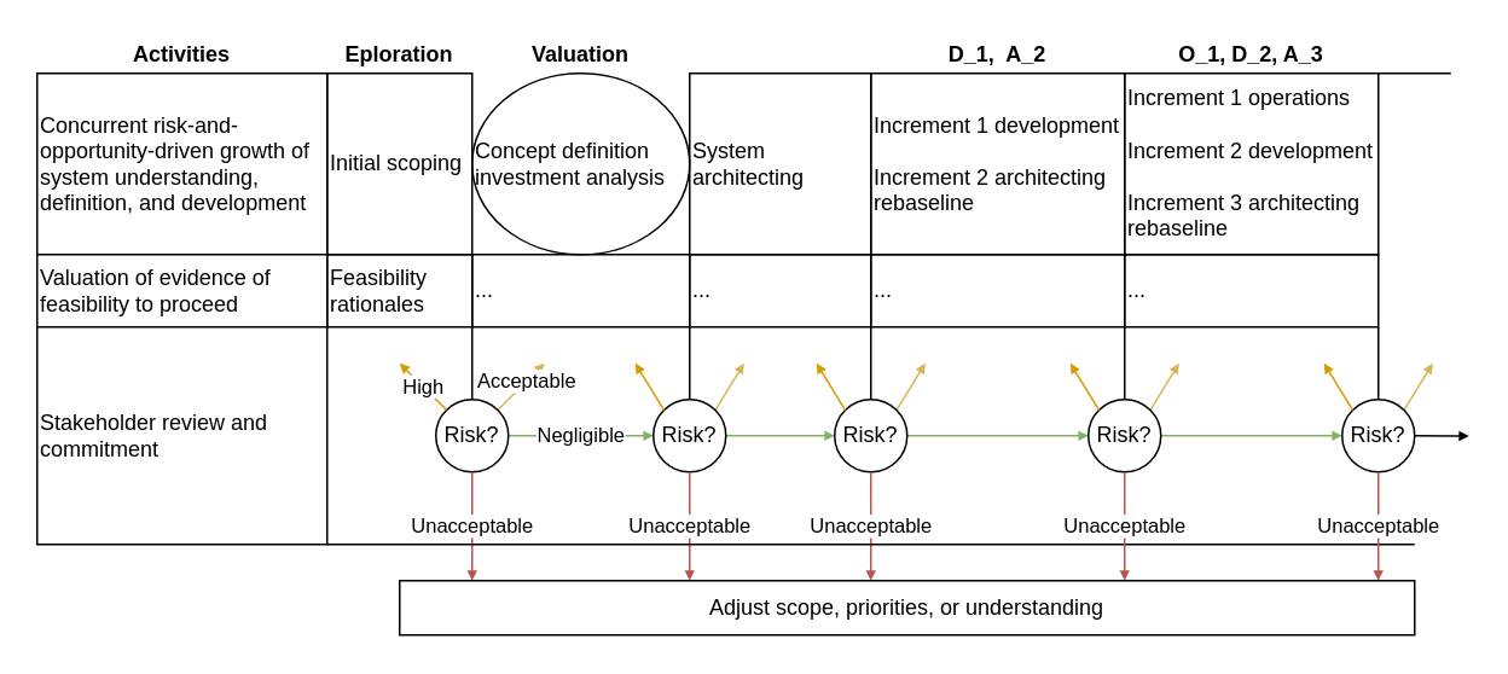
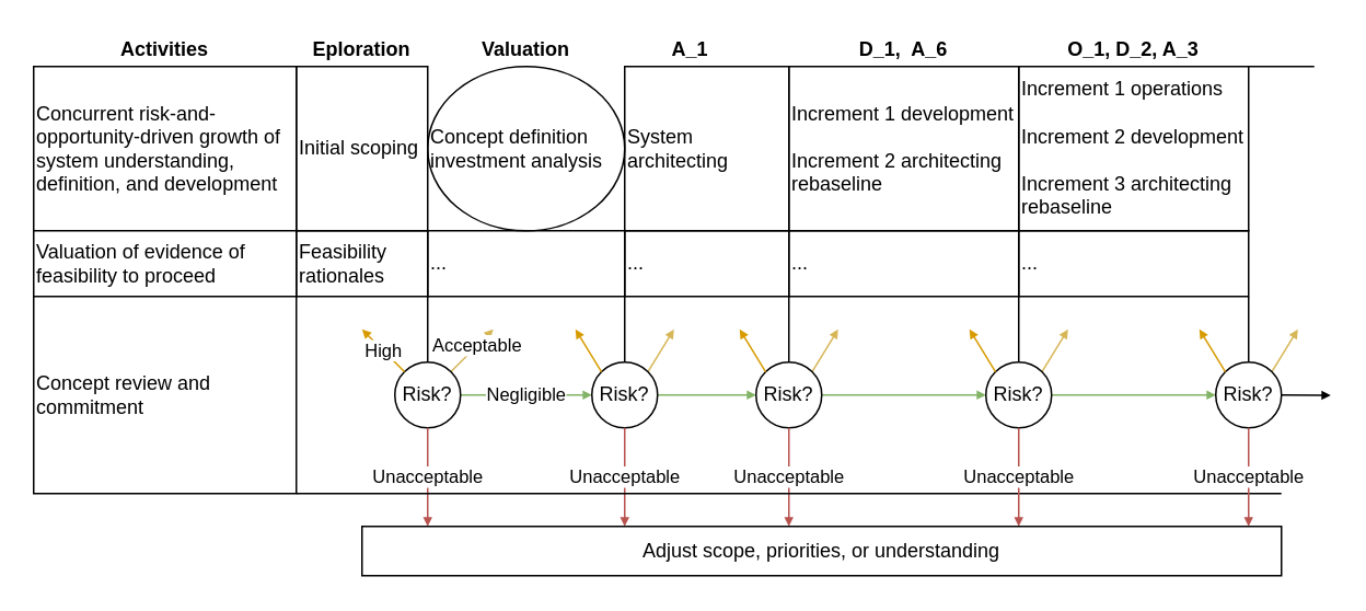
  <mxCell id="0" />
  <mxCell id="1" parent="0" />
  <mxCell id="2" value="&lt;b&gt;Activities&lt;/b&gt;" style="rounded=0;whiteSpace=wrap;html=1;strokeColor=none;fillColor=none;" vertex="1" parent="1"><mxGeometry y="20" width="160" height="20" as="geometry" x="20" /></mxCell>
  <mxCell id="3" value="Concurrent risk-and-opportunity-driven growth of system understanding, definition, and development" style="rounded=0;whiteSpace=wrap;html=1;align=left;" vertex="1" parent="1"><mxGeometry y="40" width="160" height="100" as="geometry" x="20" /></mxCell>
  <mxCell id="4" value="Valuation of evidence of feasibility to proceed" style="rounded=0;whiteSpace=wrap;html=1;align=left;" vertex="1" parent="1"><mxGeometry y="140" width="160" height="40" as="geometry" x="20" /></mxCell>
- <mxCell id="5" value="Stakeholder review and commitment" style="rounded=0;whiteSpace=wrap;html=1;align=left;" vertex="1" parent="1"><mxGeometry y="180" width="160" height="120" as="geometry" x="20" /></mxCell>
+ <mxCell id="5" value="Concept review and commitment" style="rounded=0;whiteSpace=wrap;html=1;align=left;" vertex="1" parent="1"><mxGeometry y="180" width="160" height="120" as="geometry" x="20" /></mxCell>
  <mxCell id="6" value="Acceptable" style="edgeStyle=none;html=1;exitX=1;exitY=0;exitDx=0;exitDy=0;endArrow=block;endFill=1;startSize=3;endSize=3;fillColor=#fff2cc;strokeColor=#d6b656;" edge="1" parent="1" source="9"><mxGeometry x="0.227" relative="1" as="geometry"><mxPoint x="294.142" y="225.858" as="sourcePoint" /><mxPoint x="300" y="200" as="targetPoint" /><mxPoint as="offset" /></mxGeometry></mxCell>
  <mxCell id="7" style="edgeStyle=none;rounded=0;html=1;entryX=1;entryY=1;entryDx=0;entryDy=0;endArrow=none;endFill=0;startSize=3;endSize=3;exitX=0.5;exitY=0;exitDx=0;exitDy=0;" edge="1" parent="1" source="9" target="12"><mxGeometry relative="1" as="geometry"><mxPoint x="300" y="240" as="sourcePoint" /><mxPoint x="280" y="220" as="targetPoint" /></mxGeometry></mxCell>
  <mxCell id="8" value="Negligible" style="edgeStyle=none;rounded=0;html=1;exitX=1;exitY=0.5;exitDx=0;exitDy=0;entryX=0;entryY=0.5;entryDx=0;entryDy=0;endArrow=block;endFill=1;startSize=3;endSize=3;fillColor=#d5e8d4;strokeColor=#82b366;" edge="1" parent="1" source="9" target="23"><mxGeometry relative="1" as="geometry" /></mxCell>
  <mxCell id="9" value="Risk?" style="ellipse;whiteSpace=wrap;html=1;fillColor=none;" vertex="1" parent="1"><mxGeometry x="240" y="220" width="40" height="40" as="geometry" /></mxCell>
  <mxCell id="10" value="High" style="endArrow=block;html=1;exitX=0;exitY=0;exitDx=0;exitDy=0;endFill=1;startSize=3;endSize=3;fillColor=#ffe6cc;strokeColor=#d79b00;" edge="1" parent="1" source="9"><mxGeometry width="50" height="50" relative="1" as="geometry"><mxPoint x="200" y="260" as="sourcePoint" /><mxPoint x="220" y="200" as="targetPoint" /></mxGeometry></mxCell>
  <mxCell id="11" value="Initial scoping" style="rounded=0;whiteSpace=wrap;html=1;fillColor=none;align=left;" vertex="1" parent="1"><mxGeometry x="180" y="40" width="80" height="100" as="geometry" /></mxCell>
  <mxCell id="12" value="Feasibility rationales" style="rounded=0;whiteSpace=wrap;html=1;fillColor=none;align=left;" vertex="1" parent="1"><mxGeometry x="180" y="140" width="80" height="40" as="geometry" /></mxCell>
  <mxCell id="13" value="Unacceptable" style="edgeStyle=none;html=1;endArrow=block;endFill=1;startSize=3;endSize=3;exitX=0.5;exitY=1;exitDx=0;exitDy=0;fillColor=#f8cecc;strokeColor=#b85450;" edge="1" parent="1" source="9"><mxGeometry relative="1" as="geometry"><mxPoint x="280" y="260" as="sourcePoint" /><mxPoint x="260" y="320" as="targetPoint" /></mxGeometry></mxCell>
  <mxCell id="14" value="Concept definition investment analysis" style="ellipse;whiteSpace=wrap;html=1;fillColor=none;align=left;" vertex="1" parent="1"><mxGeometry x="260" y="40" width="120" height="100" as="geometry" /></mxCell>
  <mxCell id="15" value="..." style="rounded=0;whiteSpace=wrap;html=1;fillColor=none;align=left;" vertex="1" parent="1"><mxGeometry x="260" y="140" width="120" height="40" as="geometry" /></mxCell>
  <mxCell id="16" value="System architecting" style="rounded=0;whiteSpace=wrap;html=1;fillColor=none;align=left;" vertex="1" parent="1"><mxGeometry x="380" y="40" width="100" height="100" as="geometry" /></mxCell>
  <mxCell id="17" value="..." style="rounded=0;whiteSpace=wrap;html=1;fillColor=none;align=left;" vertex="1" parent="1"><mxGeometry x="380" y="140" width="100" height="40" as="geometry" /></mxCell>
  <mxCell id="18" value="Increment 1 development&lt;br&gt;&lt;br&gt;Increment 2 architecting rebaseline" style="rounded=0;whiteSpace=wrap;html=1;fillColor=none;align=left;" vertex="1" parent="1"><mxGeometry x="480" y="40" width="140" height="100" as="geometry" /></mxCell>
  <mxCell id="19" value="..." style="rounded=0;whiteSpace=wrap;html=1;fillColor=none;align=left;" vertex="1" parent="1"><mxGeometry x="480" y="140" width="140" height="40" as="geometry" /></mxCell>
  <mxCell id="20" value="" style="edgeStyle=none;html=1;exitX=1;exitY=0;exitDx=0;exitDy=0;endArrow=block;endFill=1;startSize=3;endSize=3;fillColor=#fff2cc;strokeColor=#d6b656;" edge="1" parent="1" source="23"><mxGeometry x="0.227" relative="1" as="geometry"><mxPoint x="414.142" y="225.858" as="sourcePoint" /><mxPoint x="410" y="200" as="targetPoint" /><mxPoint as="offset" /></mxGeometry></mxCell>
  <mxCell id="21" style="edgeStyle=none;rounded=0;html=1;exitX=0.5;exitY=0;exitDx=0;exitDy=0;entryX=0;entryY=1;entryDx=0;entryDy=0;endArrow=none;endFill=0;startSize=3;endSize=3;" edge="1" parent="1" source="23" target="17"><mxGeometry relative="1" as="geometry" /></mxCell>
  <mxCell id="22" style="edgeStyle=none;rounded=0;html=1;exitX=1;exitY=0.5;exitDx=0;exitDy=0;entryX=0;entryY=0.5;entryDx=0;entryDy=0;endArrow=block;endFill=1;startSize=3;endSize=3;fillColor=#d5e8d4;strokeColor=#82b366;" edge="1" parent="1" source="23" target="29"><mxGeometry relative="1" as="geometry" /></mxCell>
  <mxCell id="23" value="Risk?" style="ellipse;whiteSpace=wrap;html=1;fillColor=none;" vertex="1" parent="1"><mxGeometry x="360" y="220" width="40" height="40" as="geometry" /></mxCell>
  <mxCell id="24" value="" style="endArrow=block;html=1;exitX=0;exitY=0;exitDx=0;exitDy=0;endFill=1;startSize=3;endSize=3;fillColor=#ffe6cc;strokeColor=#d79b00;" edge="1" parent="1" source="23"><mxGeometry width="50" height="50" relative="1" as="geometry"><mxPoint x="320" y="260" as="sourcePoint" /><mxPoint x="350" y="200" as="targetPoint" /></mxGeometry></mxCell>
  <mxCell id="25" value="Unacceptable" style="edgeStyle=none;html=1;endArrow=block;endFill=1;startSize=3;endSize=3;exitX=0.5;exitY=1;exitDx=0;exitDy=0;fillColor=#f8cecc;strokeColor=#b85450;" edge="1" parent="1" source="23"><mxGeometry relative="1" as="geometry"><mxPoint x="400" y="260" as="sourcePoint" /><mxPoint x="380" y="320" as="targetPoint" /></mxGeometry></mxCell>
  <mxCell id="26" value="" style="edgeStyle=none;html=1;exitX=1;exitY=0;exitDx=0;exitDy=0;endArrow=block;endFill=1;startSize=3;endSize=3;fillColor=#fff2cc;strokeColor=#d6b656;" edge="1" parent="1"><mxGeometry x="0.227" relative="1" as="geometry"><mxPoint x="494.142" y="225.858" as="sourcePoint" /><mxPoint x="510" y="200" as="targetPoint" /><mxPoint as="offset" /></mxGeometry></mxCell>
  <mxCell id="27" style="edgeStyle=none;rounded=0;html=1;exitX=0.5;exitY=0;exitDx=0;exitDy=0;entryX=0;entryY=1;entryDx=0;entryDy=0;endArrow=none;endFill=0;startSize=3;endSize=3;" edge="1" parent="1" target="19"><mxGeometry relative="1" as="geometry"><mxPoint x="480" y="220" as="sourcePoint" /></mxGeometry></mxCell>
  <mxCell id="28" style="edgeStyle=none;rounded=0;html=1;exitX=1;exitY=0.5;exitDx=0;exitDy=0;entryX=0;entryY=0.5;entryDx=0;entryDy=0;endArrow=block;endFill=1;startSize=3;endSize=3;fillColor=#d5e8d4;strokeColor=#82b366;" edge="1" parent="1" target="38"><mxGeometry relative="1" as="geometry"><mxPoint x="500" y="240" as="sourcePoint" /></mxGeometry></mxCell>
  <mxCell id="29" value="Risk?" style="ellipse;whiteSpace=wrap;html=1;fillColor=none;" vertex="1" parent="1"><mxGeometry x="460" y="220" width="40" height="40" as="geometry" /></mxCell>
  <mxCell id="30" value="" style="endArrow=block;html=1;exitX=0;exitY=0;exitDx=0;exitDy=0;endFill=1;startSize=3;endSize=3;fillColor=#ffe6cc;strokeColor=#d79b00;" edge="1" parent="1" source="29"><mxGeometry width="50" height="50" relative="1" as="geometry"><mxPoint x="400" y="260" as="sourcePoint" /><mxPoint x="450" y="200" as="targetPoint" /></mxGeometry></mxCell>
  <mxCell id="31" value="Unacceptable" style="edgeStyle=none;html=1;endArrow=block;endFill=1;startSize=3;endSize=3;exitX=0.5;exitY=1;exitDx=0;exitDy=0;fillColor=#f8cecc;strokeColor=#b85450;" edge="1" parent="1"><mxGeometry relative="1" as="geometry"><mxPoint x="480" y="260" as="sourcePoint" /><mxPoint x="480" y="320" as="targetPoint" /></mxGeometry></mxCell>
  <mxCell id="32" value="" style="endArrow=none;html=1;rounded=0;startSize=3;endSize=3;exitX=1;exitY=1;exitDx=0;exitDy=0;" edge="1" parent="1" source="5"><mxGeometry width="50" height="50" relative="1" as="geometry"><mxPoint x="370" y="180" as="sourcePoint" /><mxPoint x="780" y="300" as="targetPoint" /><Array as="points"><mxPoint x="480" y="300" /></Array></mxGeometry></mxCell>
  <mxCell id="33" value="Increment 1 operations&lt;br&gt;&lt;br&gt;Increment 2 development&lt;br&gt;&lt;br&gt;Increment 3 architecting rebaseline" style="rounded=0;whiteSpace=wrap;html=1;fillColor=none;align=left;" vertex="1" parent="1"><mxGeometry x="620" y="40" width="140" height="100" as="geometry" /></mxCell>
  <mxCell id="34" value="..." style="rounded=0;whiteSpace=wrap;html=1;fillColor=none;align=left;" vertex="1" parent="1"><mxGeometry x="620" y="140" width="140" height="40" as="geometry" /></mxCell>
  <mxCell id="35" value="" style="edgeStyle=none;html=1;exitX=1;exitY=0;exitDx=0;exitDy=0;endArrow=block;endFill=1;startSize=3;endSize=3;fillColor=#fff2cc;strokeColor=#d6b656;" edge="1" parent="1" source="38"><mxGeometry x="0.227" relative="1" as="geometry"><mxPoint x="654.142" y="225.858" as="sourcePoint" /><mxPoint x="650" y="200" as="targetPoint" /><mxPoint as="offset" /></mxGeometry></mxCell>
  <mxCell id="36" style="edgeStyle=none;rounded=0;html=1;exitX=0.5;exitY=0;exitDx=0;exitDy=0;entryX=0;entryY=1;entryDx=0;entryDy=0;endArrow=none;endFill=0;startSize=3;endSize=3;" edge="1" parent="1" source="38"><mxGeometry relative="1" as="geometry"><mxPoint x="620" y="180" as="targetPoint" /></mxGeometry></mxCell>
  <mxCell id="37" style="edgeStyle=none;rounded=0;html=1;exitX=1;exitY=0.5;exitDx=0;exitDy=0;entryX=0;entryY=0.5;entryDx=0;entryDy=0;endArrow=block;endFill=1;startSize=3;endSize=3;fillColor=#d5e8d4;strokeColor=#82b366;" edge="1" parent="1" source="38" target="44"><mxGeometry relative="1" as="geometry" /></mxCell>
  <mxCell id="38" value="Risk?" style="ellipse;whiteSpace=wrap;html=1;fillColor=none;" vertex="1" parent="1"><mxGeometry x="600" y="220" width="40" height="40" as="geometry" /></mxCell>
  <mxCell id="39" value="" style="endArrow=block;html=1;exitX=0;exitY=0;exitDx=0;exitDy=0;endFill=1;startSize=3;endSize=3;fillColor=#ffe6cc;strokeColor=#d79b00;" edge="1" parent="1" source="38"><mxGeometry width="50" height="50" relative="1" as="geometry"><mxPoint x="560" y="260" as="sourcePoint" /><mxPoint x="590" y="200" as="targetPoint" /></mxGeometry></mxCell>
  <mxCell id="40" value="Unacceptable" style="edgeStyle=none;html=1;endArrow=block;endFill=1;startSize=3;endSize=3;exitX=0.5;exitY=1;exitDx=0;exitDy=0;fillColor=#f8cecc;strokeColor=#b85450;" edge="1" parent="1" source="38"><mxGeometry relative="1" as="geometry"><mxPoint x="640" y="260" as="sourcePoint" /><mxPoint x="620" y="320" as="targetPoint" /></mxGeometry></mxCell>
  <mxCell id="41" value="" style="edgeStyle=none;html=1;exitX=1;exitY=0;exitDx=0;exitDy=0;endArrow=block;endFill=1;startSize=3;endSize=3;fillColor=#fff2cc;strokeColor=#d6b656;" edge="1" parent="1" source="44"><mxGeometry x="0.227" relative="1" as="geometry"><mxPoint x="794.142" y="225.858" as="sourcePoint" /><mxPoint x="790" y="200" as="targetPoint" /><mxPoint as="offset" /></mxGeometry></mxCell>
  <mxCell id="42" style="edgeStyle=none;rounded=0;html=1;exitX=0.5;exitY=0;exitDx=0;exitDy=0;entryX=0;entryY=1;entryDx=0;entryDy=0;endArrow=none;endFill=0;startSize=3;endSize=3;" edge="1" parent="1" source="44"><mxGeometry relative="1" as="geometry"><mxPoint x="760" y="180" as="targetPoint" /></mxGeometry></mxCell>
  <mxCell id="43" style="edgeStyle=none;rounded=0;html=1;exitX=1;exitY=0.5;exitDx=0;exitDy=0;endArrow=block;endFill=1;startSize=3;endSize=3;" edge="1" parent="1" source="44"><mxGeometry relative="1" as="geometry"><mxPoint x="810" y="240.167" as="targetPoint" /></mxGeometry></mxCell>
  <mxCell id="44" value="Risk?" style="ellipse;whiteSpace=wrap;html=1;fillColor=none;" vertex="1" parent="1"><mxGeometry x="740" y="220" width="40" height="40" as="geometry" /></mxCell>
  <mxCell id="45" value="" style="endArrow=block;html=1;exitX=0;exitY=0;exitDx=0;exitDy=0;endFill=1;startSize=3;endSize=3;fillColor=#ffe6cc;strokeColor=#d79b00;" edge="1" parent="1" source="44"><mxGeometry width="50" height="50" relative="1" as="geometry"><mxPoint x="700" y="260" as="sourcePoint" /><mxPoint x="730" y="200" as="targetPoint" /></mxGeometry></mxCell>
  <mxCell id="46" value="Unacceptable" style="edgeStyle=none;html=1;endArrow=block;endFill=1;startSize=3;endSize=3;exitX=0.5;exitY=1;exitDx=0;exitDy=0;fillColor=#f8cecc;strokeColor=#b85450;" edge="1" parent="1" source="44"><mxGeometry relative="1" as="geometry"><mxPoint x="780" y="260" as="sourcePoint" /><mxPoint x="760" y="320" as="targetPoint" /></mxGeometry></mxCell>
  <mxCell id="47" value="" style="endArrow=none;html=1;rounded=0;startSize=3;endSize=3;exitX=1;exitY=0;exitDx=0;exitDy=0;" edge="1" parent="1" source="33"><mxGeometry width="50" height="50" relative="1" as="geometry"><mxPoint x="430" y="210" as="sourcePoint" /><mxPoint x="800" y="40" as="targetPoint" /></mxGeometry></mxCell>
  <mxCell id="48" value="&lt;b&gt;Eploration&lt;/b&gt;" style="rounded=0;whiteSpace=wrap;html=1;strokeColor=none;fillColor=none;" vertex="1" parent="1"><mxGeometry x="180" y="20" width="80" height="20" as="geometry" /></mxCell>
  <mxCell id="49" value="&lt;b&gt;Valuation&lt;/b&gt;" style="rounded=0;whiteSpace=wrap;html=1;strokeColor=none;fillColor=none;" vertex="1" parent="1"><mxGeometry x="260" y="20" width="120" height="20" as="geometry" /></mxCell>
- <mxCell id="51" value="&lt;b&gt;D_1,&amp;nbsp; A_2&lt;/b&gt;" style="rounded=0;whiteSpace=wrap;html=1;strokeColor=none;fillColor=none;" vertex="1" parent="1"><mxGeometry x="480" y="20" width="140" height="20" as="geometry" /></mxCell>
+ <mxCell id="50" value="&lt;b&gt;A_1&lt;/b&gt;" style="rounded=0;whiteSpace=wrap;html=1;strokeColor=none;fillColor=none;" vertex="1" parent="1"><mxGeometry x="380" y="20" width="80" height="20" as="geometry" /></mxCell>
+ <mxCell id="51" value="&lt;b&gt;D_1,&amp;nbsp; A_6&lt;/b&gt;" style="rounded=0;whiteSpace=wrap;html=1;strokeColor=none;fillColor=none;" vertex="1" parent="1"><mxGeometry x="480" y="20" width="140" height="20" as="geometry" /></mxCell>
  <mxCell id="52" value="&lt;b&gt;O_1, D_2, A_3&lt;/b&gt;" style="rounded=0;whiteSpace=wrap;html=1;strokeColor=none;fillColor=none;" vertex="1" parent="1"><mxGeometry x="620" y="20" width="140" height="20" as="geometry" /></mxCell>
  <mxCell id="53" value="Adjust scope, priorities, or understanding" style="rounded=0;whiteSpace=wrap;html=1;fillColor=none;" vertex="1" parent="1"><mxGeometry x="220" y="320" width="560" height="30" as="geometry" /></mxCell>
